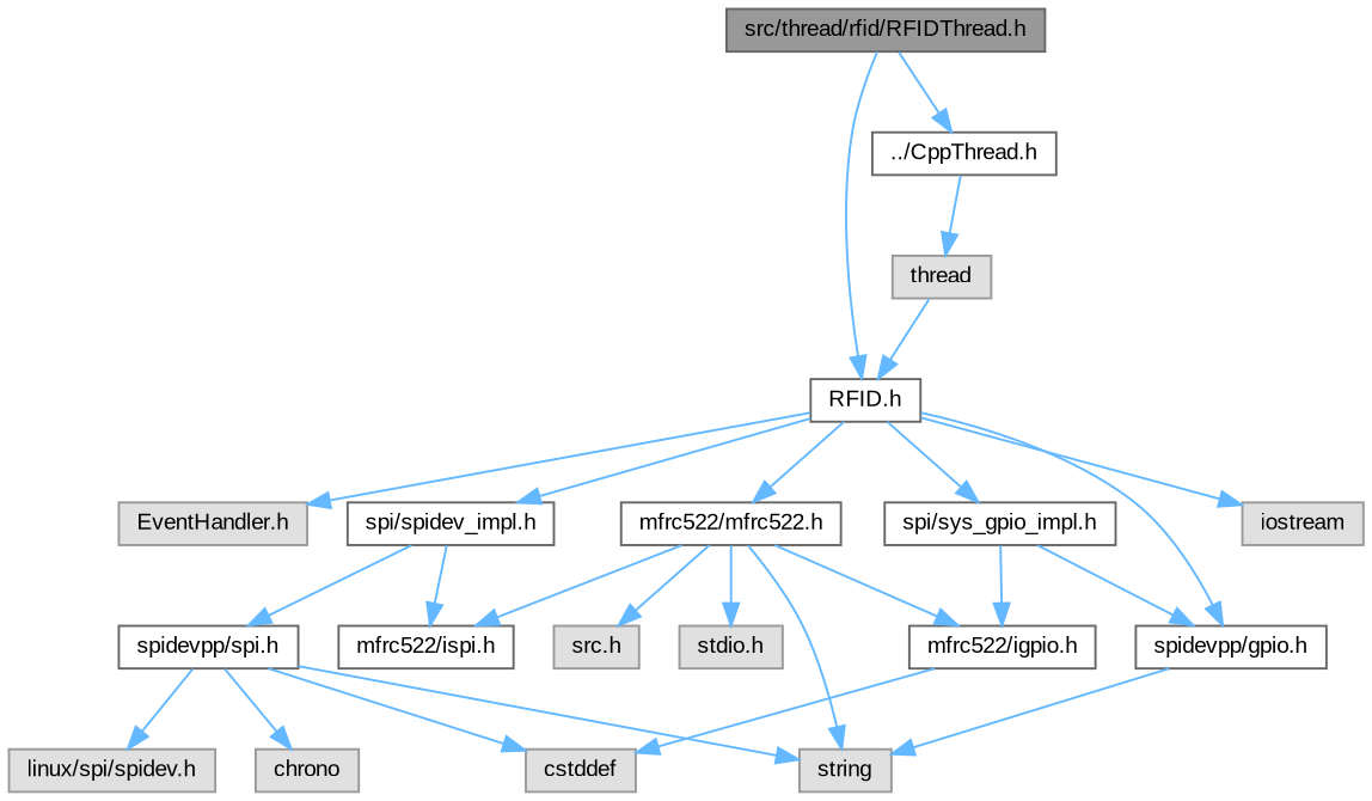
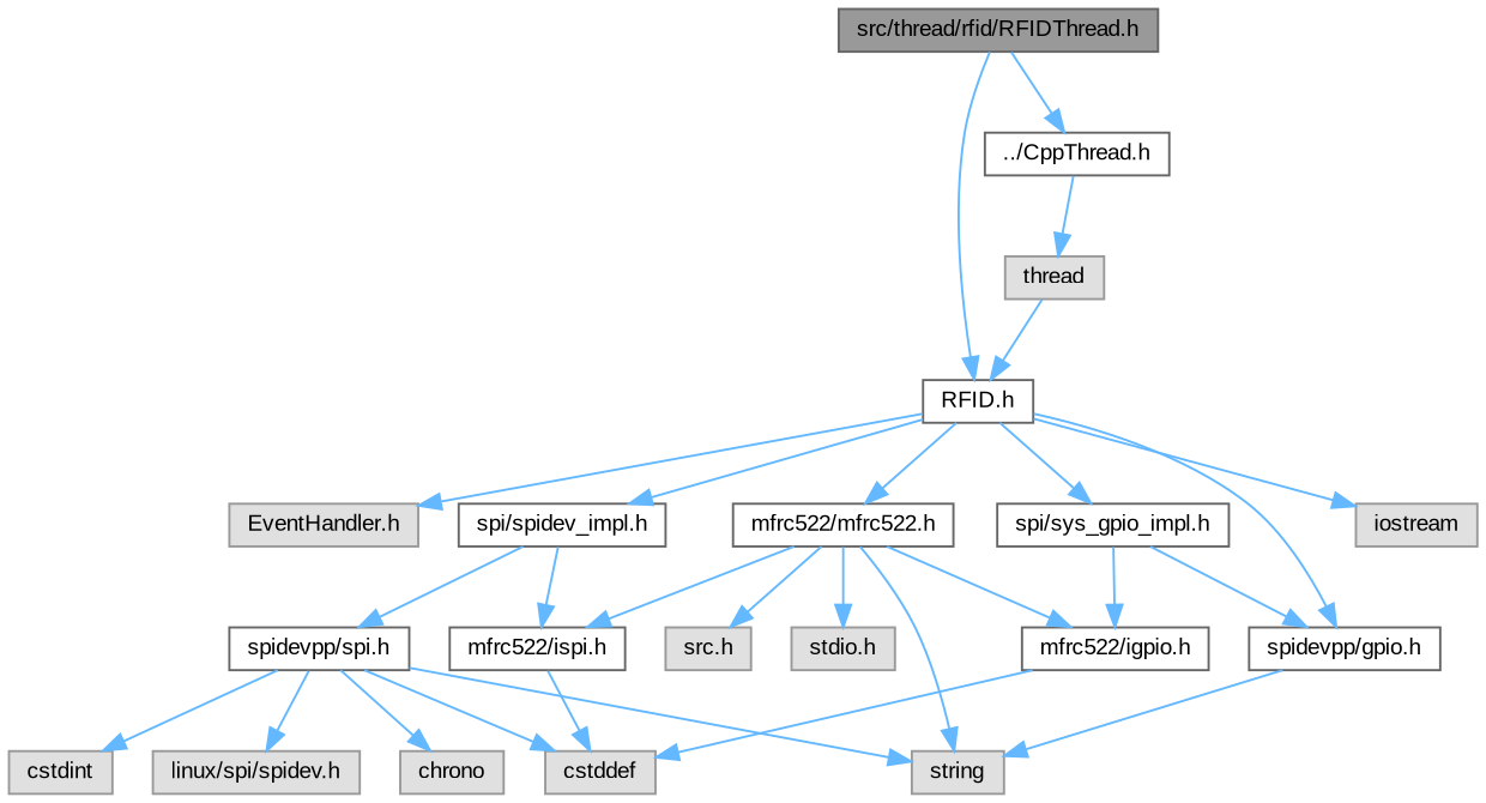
  digraph {
    fontname="Liberation Sans"
    node [color=grey60 fillcolor="#E0E0E0" fontname="Liberation Sans" fontsize=10 shape=box style=filled]
    edge [color=steelblue1 fontname="Liberation Sans" fontsize=10 labelfontname=Helvetica labelfontsize=10 style=solid]
    n1 [color=gray40 fillcolor=grey60 fontcolor=black height=0.2 label="src/thread/rfid/RFIDThread.h" width=0.4]
    n2 [color=grey40 fillcolor=white height=0.2 label="../CppThread.h" width=0.4]
    n3 [color=grey40 fillcolor=white height=0.2 label="RFID.h" width=0.4]
    n4 [height=0.2 label=thread width=0.4]
    n5 [height=0.2 label="EventHandler.h" width=0.4]
    n6 [color=grey40 fillcolor=white height=0.2 label="spi/spidev_impl.h" width=0.4]
    n7 [height=0.2 label=iostream width=0.4]
    n8 [color=grey40 fillcolor=white height=0.2 label="spi/sys_gpio_impl.h" width=0.4]
    n9 [color=grey40 fillcolor=white height=0.2 label="spidevpp/gpio.h" width=0.4]
    n10 [color=grey40 fillcolor=white height=0.2 label="mfrc522/mfrc522.h" width=0.4]
    n11 [color=grey40 fillcolor=white height=0.2 label="mfrc522/ispi.h" width=0.4]
    n12 [color=grey40 fillcolor=white height=0.2 label="spidevpp/spi.h" width=0.4]
    n13 [color=grey40 fillcolor=white height=0.2 label="mfrc522/igpio.h" width=0.4]
    n14 [height=0.2 label=string width=0.4]
    n15 [height=0.2 label="src.h" width=0.4]
    n16 [height=0.2 label="stdio.h" width=0.4]
    n17 [height=0.2 label=cstddef width=0.4]
    n18 [height=0.2 label="linux/spi/spidev.h" width=0.4]
    n19 [height=0.2 label=chrono width=0.4]
+   n20 [height=0.2 label=cstdint width=0.4]
    n1 -> n2
    n1 -> n3
    n2 -> n4
    n3 -> n5
    n3 -> n6
    n3 -> n7
    n3 -> n8
    n3 -> n9
    n3 -> n10
    n4 -> n3
    n6 -> n11
    n6 -> n12
    n8 -> n9
    n8 -> n13
    n9 -> n14
    n10 -> n11
    n10 -> n13
    n10 -> n14
    n10 -> n15
    n10 -> n16
+   n11 -> n17
    n12 -> n14
    n12 -> n17
    n12 -> n18
    n12 -> n19
+   n12 -> n20
    n13 -> n17
  }
